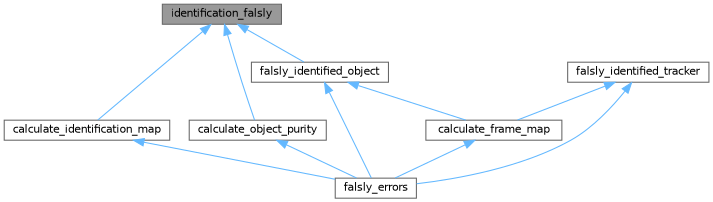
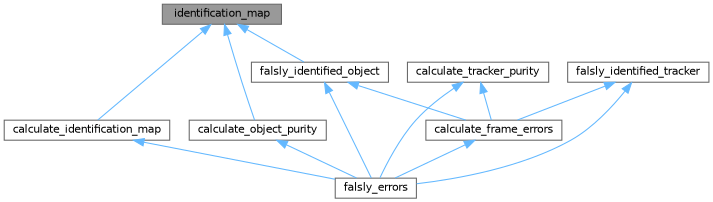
  digraph {
    rankdir=TB
    node [color=grey40 fillcolor=white fontname=Helvetica fontsize=10 shape=box style=filled]
    edge [color=steelblue1 dir=back fontname=Helvetica fontsize=10 labelfontname=Helvetica labelfontsize=10 style=solid]
-   n1 [color=gray40 fillcolor=grey60 fontcolor=black height=0.2 label=identification_falsly width=0.4]
+   n1 [color=gray40 fillcolor=grey60 fontcolor=black height=0.2 label=identification_map width=0.4]
    n2 [height=0.2 label=calculate_identification_map width=0.4]
    n3 [height=0.2 label=calculate_object_purity width=0.4]
    n4 [height=0.2 label=falsly_identified_object width=0.4]
    n5 [height=0.2 label=falsly_errors width=0.4]
-   n7 [height=0.2 label=calculate_frame_map width=0.4]
+   n6 [height=0.2 label=calculate_tracker_purity width=0.4]
+   n7 [height=0.2 label=calculate_frame_errors width=0.4]
    n8 [height=0.2 label=falsly_identified_tracker width=0.4]
    n1 -> n2
    n1 -> n3
    n1 -> n4
    n2 -> n5
    n3 -> n5
    n4 -> n5
    n4 -> n7
+   n6 -> n5
+   n6 -> n7
    n7 -> n5
    n8 -> n5
    n8 -> n7
  }
